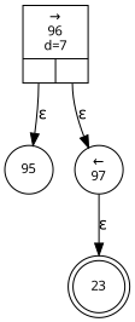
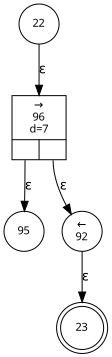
  digraph {
    fontname="Noto Sans"
    rankdir=TB
    node [fixedsize=true fontname="Noto Sans" fontsize=11 shape=circle peripheries=1]
    edge [fontname="Noto Sans"]
    n1 [label=23 shape=doublecircle width=.6 peripheries=""]
    n2 [fixedsize=false label="{&rarr;\n96\nd=7|{<p0>|<p1>}}" shape=record]
-   n3 [label="&larr;\n97" width=.55]
+   n3 [label="&larr;\n92" width=.55]
    n4 [label=95 width=.55]
+   n5 [label=22 width=.55]
    n2 -> n3 [label="&epsilon;" tailport=p1]
    n2 -> n4 [label="&epsilon;" tailport=p0]
    n3 -> n1 [label="&epsilon;"]
+   n5 -> n2 [label="&epsilon;"]
  }
